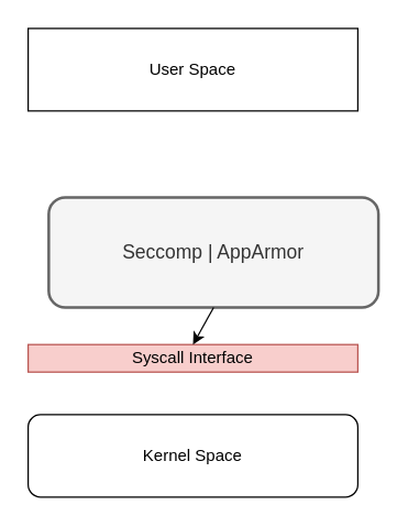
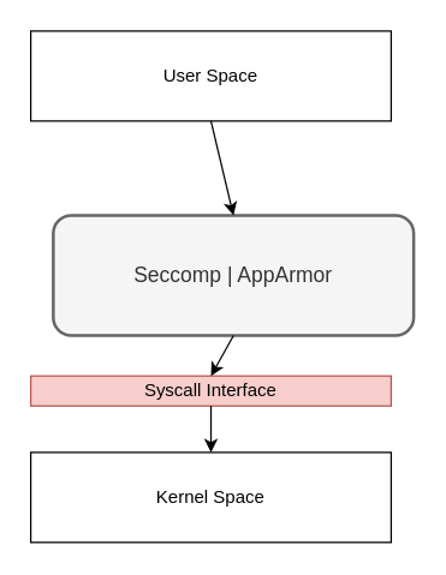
  <mxCell id="0" />
  <mxCell id="1" parent="0" />
  <mxCell id="2" value="User Space" style="rounded=0;whiteSpace=wrap;html=1;" vertex="1" parent="1"><mxGeometry x="20" y="20" width="240" height="60" as="geometry" /></mxCell>
- <mxCell id="3" value="Kernel Space" style="whiteSpace=wrap;html=1;rounded=1;" vertex="1" parent="1"><mxGeometry x="20" y="301" width="240" height="60" as="geometry" /></mxCell>
+ <mxCell id="3" value="Kernel Space" style="rounded=0;whiteSpace=wrap;html=1;" vertex="1" parent="1"><mxGeometry x="20" y="301" width="240" height="60" as="geometry" /></mxCell>
  <mxCell id="4" value="Syscall Interface" style="rounded=0;whiteSpace=wrap;html=1;fillColor=#f8cecc;strokeColor=#b85450;" vertex="1" parent="1"><mxGeometry x="20" y="250" width="240" height="20" as="geometry" /></mxCell>
  <mxCell id="5" value="Seccomp | AppArmor" style="rounded=1;whiteSpace=wrap;html=1;fillColor=#f5f5f5;strokeColor=#666666;fontColor=#333333;fontSize=14;strokeWidth=2;" vertex="1" parent="1"><mxGeometry x="35" y="143" width="240" height="80" as="geometry" /></mxCell>
+ <mxCell id="6" value="" style="endArrow=classic;html=1;fontSize=14;exitX=0.5;exitY=1;exitDx=0;exitDy=0;entryX=0.5;entryY=0;entryDx=0;entryDy=0;" edge="1" parent="1" source="2" target="5"><mxGeometry width="50" height="50" relative="1" as="geometry"><mxPoint x="110" y="160" as="sourcePoint" /><mxPoint x="160" y="110" as="targetPoint" /></mxGeometry></mxCell>
  <mxCell id="7" value="" style="endArrow=classic;html=1;fontSize=14;exitX=0.5;exitY=1;exitDx=0;exitDy=0;entryX=0.5;entryY=0;entryDx=0;entryDy=0;" edge="1" parent="1" source="5" target="4"><mxGeometry width="50" height="50" relative="1" as="geometry"><mxPoint x="170" y="280" as="sourcePoint" /><mxPoint x="220" y="230" as="targetPoint" /></mxGeometry></mxCell>
+ <mxCell id="8" value="" style="endArrow=classic;html=1;fontSize=14;exitX=0.5;exitY=1;exitDx=0;exitDy=0;entryX=0.5;entryY=0;entryDx=0;entryDy=0;" edge="1" parent="1" source="4" target="3"><mxGeometry width="50" height="50" relative="1" as="geometry"><mxPoint x="280" y="340" as="sourcePoint" /><mxPoint x="330" y="290" as="targetPoint" /></mxGeometry></mxCell>
